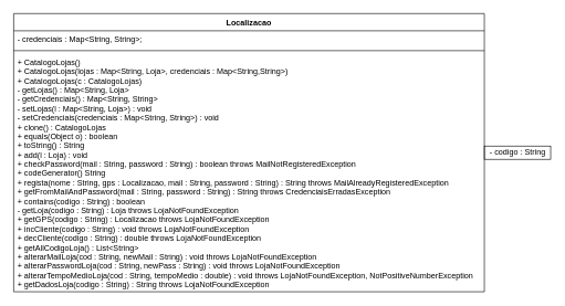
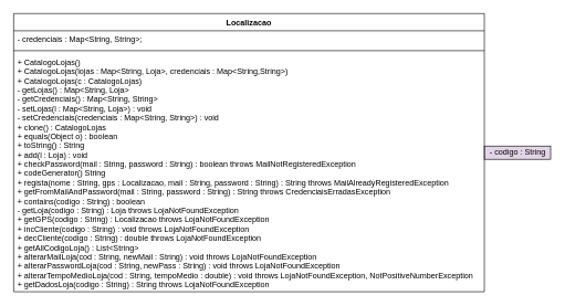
  <mxCell id="0" />
  <mxCell id="1" parent="0" />
- <mxCell id="2" value="- codigo : String" style="html=1;fontFamily=Helvetica;verticalAlign=middle;" vertex="1" parent="1"><mxGeometry x="730" y="220" width="100" height="20" as="geometry" /></mxCell>
+ <mxCell id="2" value="- codigo : String" style="html=1;fontFamily=Helvetica;verticalAlign=middle;fillColor=#e1d5e7;" vertex="1" parent="1"><mxGeometry x="730" y="220" width="100" height="20" as="geometry" /></mxCell>
  <mxCell id="3" value="Localizacao" style="swimlane;fontStyle=1;align=center;verticalAlign=top;childLayout=stackLayout;horizontal=1;startSize=26;horizontalStack=0;resizeParent=1;resizeParentMax=0;resizeLast=0;collapsible=1;marginBottom=0;fontFamily=Helvetica;" vertex="1" parent="1"><mxGeometry x="20" y="20" width="710" height="420" as="geometry" /></mxCell>
  <mxCell id="4" value="- credenciais : Map&lt;String, String&gt;;" style="text;strokeColor=none;fillColor=none;align=left;verticalAlign=top;spacingLeft=4;spacingRight=4;overflow=hidden;rotatable=0;points=[[0,0.5],[1,0.5]];portConstraint=eastwest;" vertex="1" parent="3"><mxGeometry y="26" width="710" height="26" as="geometry" /></mxCell>
  <mxCell id="5" value="" style="line;strokeWidth=1;fillColor=none;align=left;verticalAlign=middle;spacingTop=-1;spacingLeft=3;spacingRight=3;rotatable=0;labelPosition=right;points=[];portConstraint=eastwest;" vertex="1" parent="3"><mxGeometry y="52" width="710" height="8" as="geometry" /></mxCell>
  <mxCell id="6" value="+ CatalogoLojas()&#10;+ CatalogoLojas(lojas : Map&lt;String, Loja&gt;, credenciais : Map&lt;String,String&gt;)&#10;+ CatalogoLojas(c : CatalogoLojas)&#10;- getLojas() : Map&lt;String, Loja&gt;&#10;- getCredenciais() : Map&lt;String, String&gt;&#10;- setLojas(l : Map&lt;String, Loja&gt;) : void&#10;- setCredenciais(credenciais : Map&lt;String, String&gt;) : void&#10;+ clone() : CatalogoLojas&#10;+ equals(Object o) : boolean&#10;+ toString() : String&#10;+ add(l : Loja) : void&#10;+ checkPassword(mail : String, password : String) : boolean throws MailNotRegisteredException&#10;+ codeGenerator() String&#10;+ regista(nome : String, gps : Localizacao, mail : String, password : String) : String throws MailAlreadyRegisteredException&#10;+ getFromMailAndPassword(mail : String, password : String) : String throws CredenciaisErradasException&#10;+ contains(codigo : String) : boolean&#10;- getLoja(codigo : String) : Loja throws LojaNotFoundException&#10;+ getGPS(codigo : String) : Localizacao throws LojaNotFoundException&#10;+ incCliente(codigo : String) : void throws LojaNotFoundException&#10;+ decCliente(codigo : String) : double throws LojaNotFoundException&#10;+ getAllCodigoLoja() : List&lt;String&gt;&#10;+ alterarMailLoja(cod : String, newMail : String) : void throws LojaNotFoundException&#10;+ alterarPasswordLoja(cod : String, newPass : String) : void throws LojaNotFoundException&#10;+ alterarTempoMedioLoja(cod : String, tempoMedio : double) : void throws LojaNotFoundException, NotPositiveNumberException&#10;+ getDadosLoja(codigo : String) : String throws LojaNotFoundException" style="text;strokeColor=none;fillColor=none;align=left;verticalAlign=top;spacingLeft=4;spacingRight=4;overflow=hidden;rotatable=0;points=[[0,0.5],[1,0.5]];portConstraint=eastwest;" vertex="1" parent="3"><mxGeometry y="60" width="710" height="360" as="geometry" /></mxCell>
